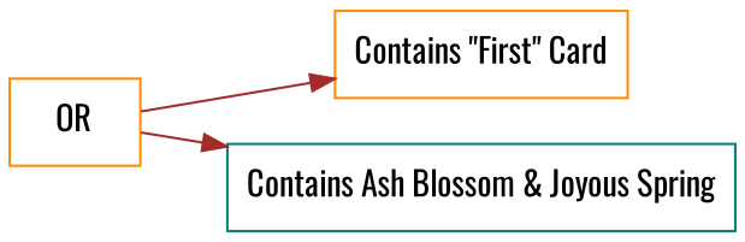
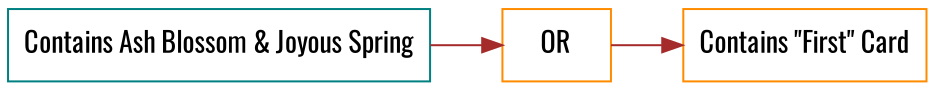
  digraph {
    rankdir=LR
    splines=spline
    fontname=Oswald
    node [fontname=Oswald shape=record color=darkorange]
    edge [color=brown fontname=Oswald]
    n1 [label=OR]
    n2 [label="Contains \"First\" Card"]
    n3 [label="Contains Ash Blossom & Joyous Spring" color=teal]
    n1 -> n2
-   n1 -> n3
+   n3 -> n1
  }
